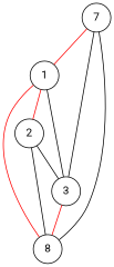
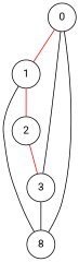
  graph {
    fontname=Roboto
    node [fontname=Roboto shape=circle]
    edge [fontname=Roboto]
-   0 [label=7]
+   0
    1
    3
    n4 [label=8]
    2
    0 -- 1 [color=red]
    0 -- 3
    0 -- n4
-   1 -- 3
-   1 -- n4 [color=red]
+   1 -- n4
    1 -- 2 [color=red]
-   3 -- n4 [color=red]
-   2 -- 3 [color=black]
-   2 -- n4
+   3 -- n4
+   2 -- 3 [color=red]
  }
